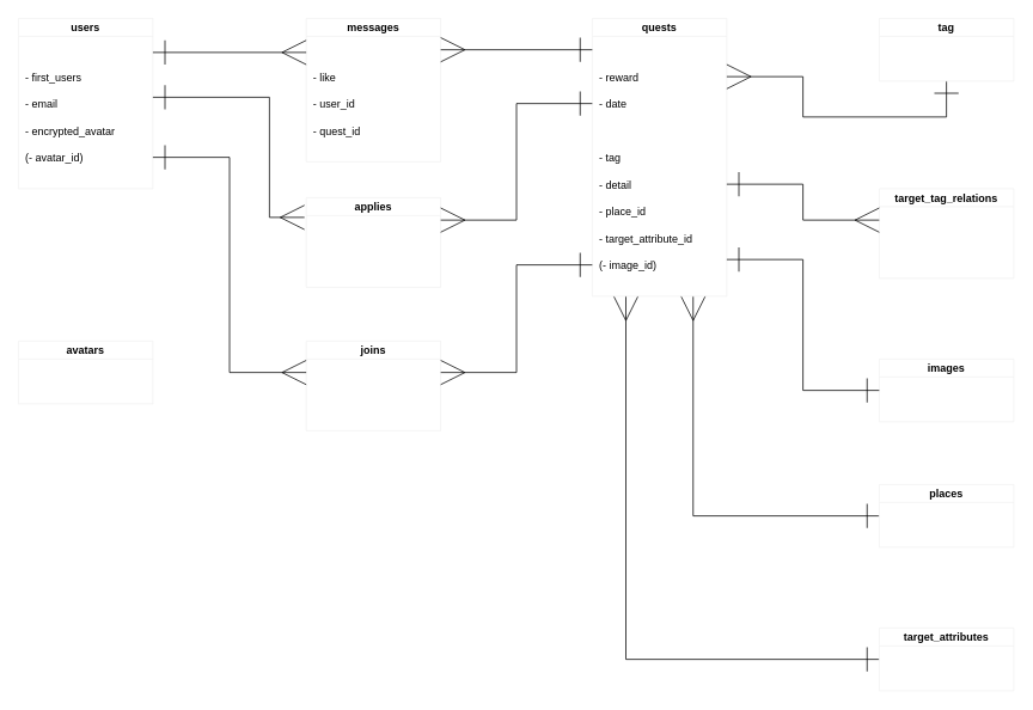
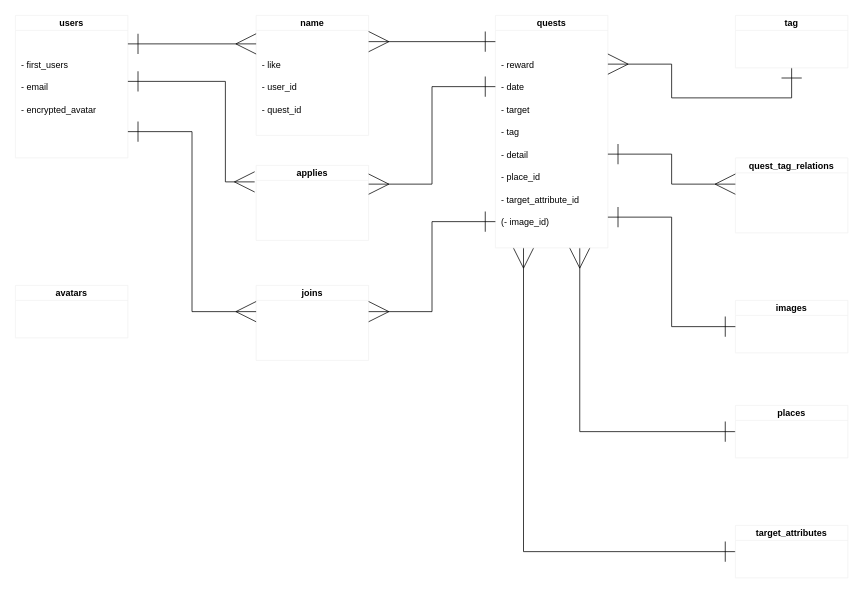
  <mxCell id="0" />
  <mxCell id="1" parent="0" />
  <mxCell id="2" value="users" style="shape=table;startSize=20;container=1;collapsible=1;childLayout=tableLayout;fixedRows=1;rowLines=0;fontStyle=1;align=center;resizeLast=1;strokeColor=#f0f0f0;" parent="1" vertex="1"><mxGeometry x="20" y="20" width="150" height="190" as="geometry" /></mxCell>
  <mxCell id="3" value="" style="shape=partialRectangle;collapsible=0;dropTarget=0;pointerEvents=0;fillColor=none;top=0;left=0;bottom=0;right=0;points=[[0,0.5],[1,0.5]];portConstraint=eastwest;" parent="2" vertex="1"><mxGeometry y="20" width="150" height="30" as="geometry" /></mxCell>
  <mxCell id="4" value="- last_name " style="shape=partialRectangle;connectable=0;top=0;left=0;bottom=0;right=0;align=left;spacingLeft=6;overflow=hidden;strokeColor=#666666;fontColor=#FFFFFF;fillColor=none;" parent="3" vertex="1"><mxGeometry width="150" height="30" as="geometry" /></mxCell>
  <mxCell id="5" style="shape=partialRectangle;collapsible=0;dropTarget=0;pointerEvents=0;fillColor=none;top=0;left=0;bottom=0;right=0;points=[[0,0.5],[1,0.5]];portConstraint=eastwest;" parent="2" vertex="1"><mxGeometry y="50" width="150" height="30" as="geometry" /></mxCell>
  <mxCell id="6" value="- first_users" style="shape=partialRectangle;connectable=0;top=0;left=0;bottom=0;right=0;align=left;spacingLeft=6;overflow=hidden;strokeColor=#9673a6;fillColor=none;" parent="5" vertex="1"><mxGeometry width="150" height="30" as="geometry" /></mxCell>
  <mxCell id="7" style="shape=partialRectangle;collapsible=0;dropTarget=0;pointerEvents=0;fillColor=none;top=0;left=0;bottom=0;right=0;points=[[0,0.5],[1,0.5]];portConstraint=eastwest;" parent="2" vertex="1"><mxGeometry y="80" width="150" height="30" as="geometry" /></mxCell>
  <mxCell id="8" value="- email" style="shape=partialRectangle;connectable=0;top=0;left=0;bottom=0;right=0;align=left;spacingLeft=6;overflow=hidden;strokeColor=#9673a6;fillColor=none;" parent="7" vertex="1"><mxGeometry width="150" height="30" as="geometry" /></mxCell>
  <mxCell id="9" style="shape=partialRectangle;collapsible=0;dropTarget=0;pointerEvents=0;fillColor=none;top=0;left=0;bottom=0;right=0;points=[[0,0.5],[1,0.5]];portConstraint=eastwest;" parent="2" vertex="1"><mxGeometry y="110" width="150" height="30" as="geometry" /></mxCell>
  <mxCell id="10" value="- encrypted_avatar" style="shape=partialRectangle;connectable=0;top=0;left=0;bottom=0;right=0;align=left;spacingLeft=6;overflow=hidden;strokeColor=#9673a6;fillColor=none;" parent="9" vertex="1"><mxGeometry width="150" height="30" as="geometry" /></mxCell>
  <mxCell id="11" style="shape=partialRectangle;collapsible=0;dropTarget=0;pointerEvents=0;fillColor=none;top=0;left=0;bottom=0;right=0;points=[[0,0.5],[1,0.5]];portConstraint=eastwest;" vertex="1" parent="2"><mxGeometry y="140" width="150" height="30" as="geometry" /></mxCell>
- <mxCell id="12" value="(- avatar_id)" style="shape=partialRectangle;connectable=0;top=0;left=0;bottom=0;right=0;align=left;spacingLeft=6;overflow=hidden;strokeColor=#9673a6;fillColor=none;" vertex="1" parent="11"><mxGeometry width="150" height="30" as="geometry" /></mxCell>
  <mxCell id="13" style="edgeStyle=orthogonalEdgeStyle;rounded=0;jumpStyle=none;orthogonalLoop=1;jettySize=auto;html=1;exitX=0.75;exitY=1;exitDx=0;exitDy=0;entryX=0;entryY=0.5;entryDx=0;entryDy=0;startArrow=ERmany;startFill=0;endArrow=ERone;endFill=0;startSize=25;endSize=25;sourcePerimeterSpacing=0;targetPerimeterSpacing=0;" edge="1" parent="1" source="15" target="76"><mxGeometry relative="1" as="geometry" /></mxCell>
  <mxCell id="14" style="edgeStyle=orthogonalEdgeStyle;rounded=0;jumpStyle=none;orthogonalLoop=1;jettySize=auto;html=1;exitX=0.25;exitY=1;exitDx=0;exitDy=0;entryX=0;entryY=0.5;entryDx=0;entryDy=0;startArrow=ERmany;startFill=0;endArrow=ERone;endFill=0;startSize=25;endSize=25;sourcePerimeterSpacing=0;targetPerimeterSpacing=0;" edge="1" parent="1" source="15" target="79"><mxGeometry relative="1" as="geometry" /></mxCell>
  <mxCell id="15" value="quests" style="shape=table;startSize=20;container=1;collapsible=1;childLayout=tableLayout;fixedRows=1;rowLines=0;fontStyle=1;align=center;resizeLast=1;strokeColor=#f0f0f0;" parent="1" vertex="1"><mxGeometry x="660" y="20" width="150" height="310" as="geometry" /></mxCell>
  <mxCell id="16" value="" style="shape=partialRectangle;collapsible=0;dropTarget=0;pointerEvents=0;fillColor=none;top=0;left=0;bottom=0;right=0;points=[[0,0.5],[1,0.5]];portConstraint=eastwest;" parent="15" vertex="1"><mxGeometry y="20" width="150" height="30" as="geometry" /></mxCell>
  <mxCell id="17" value="- quest_name " style="shape=partialRectangle;connectable=0;top=0;left=0;bottom=0;right=0;align=left;spacingLeft=6;overflow=hidden;strokeColor=#666666;fontColor=#FFFFFF;fillColor=none;" parent="16" vertex="1"><mxGeometry width="150" height="30" as="geometry" /></mxCell>
  <mxCell id="18" style="shape=partialRectangle;collapsible=0;dropTarget=0;pointerEvents=0;fillColor=none;top=0;left=0;bottom=0;right=0;points=[[0,0.5],[1,0.5]];portConstraint=eastwest;" parent="15" vertex="1"><mxGeometry y="50" width="150" height="30" as="geometry" /></mxCell>
  <mxCell id="19" value="- reward" style="shape=partialRectangle;connectable=0;top=0;left=0;bottom=0;right=0;align=left;spacingLeft=6;overflow=hidden;strokeColor=#9673a6;fillColor=none;" parent="18" vertex="1"><mxGeometry width="150" height="30" as="geometry" /></mxCell>
  <mxCell id="20" style="shape=partialRectangle;collapsible=0;dropTarget=0;pointerEvents=0;fillColor=none;top=0;left=0;bottom=0;right=0;points=[[0,0.5],[1,0.5]];portConstraint=eastwest;" parent="15" vertex="1"><mxGeometry y="80" width="150" height="30" as="geometry" /></mxCell>
  <mxCell id="21" value="- date" style="shape=partialRectangle;connectable=0;top=0;left=0;bottom=0;right=0;align=left;spacingLeft=6;overflow=hidden;strokeColor=#9673a6;fillColor=none;" parent="20" vertex="1"><mxGeometry width="150" height="30" as="geometry" /></mxCell>
  <mxCell id="22" style="shape=partialRectangle;collapsible=0;dropTarget=0;pointerEvents=0;fillColor=none;top=0;left=0;bottom=0;right=0;points=[[0,0.5],[1,0.5]];portConstraint=eastwest;" parent="15" vertex="1"><mxGeometry y="110" width="150" height="30" as="geometry" /></mxCell>
+ <mxCell id="23" value="- target" style="shape=partialRectangle;connectable=0;top=0;left=0;bottom=0;right=0;align=left;spacingLeft=6;overflow=hidden;strokeColor=#9673a6;fillColor=none;" parent="22" vertex="1"><mxGeometry width="150" height="30" as="geometry" /></mxCell>
  <mxCell id="24" style="shape=partialRectangle;collapsible=0;dropTarget=0;pointerEvents=0;fillColor=none;top=0;left=0;bottom=0;right=0;points=[[0,0.5],[1,0.5]];portConstraint=eastwest;" parent="15" vertex="1"><mxGeometry y="140" width="150" height="30" as="geometry" /></mxCell>
  <mxCell id="25" value="- tag" style="shape=partialRectangle;connectable=0;top=0;left=0;bottom=0;right=0;align=left;spacingLeft=6;overflow=hidden;strokeColor=#9673a6;fillColor=none;" parent="24" vertex="1"><mxGeometry width="150" height="30" as="geometry" /></mxCell>
  <mxCell id="26" style="shape=partialRectangle;collapsible=0;dropTarget=0;pointerEvents=0;fillColor=none;top=0;left=0;bottom=0;right=0;points=[[0,0.5],[1,0.5]];portConstraint=eastwest;" parent="15" vertex="1"><mxGeometry y="170" width="150" height="30" as="geometry" /></mxCell>
  <mxCell id="27" value="- detail" style="shape=partialRectangle;connectable=0;top=0;left=0;bottom=0;right=0;align=left;spacingLeft=6;overflow=hidden;strokeColor=#9673a6;fillColor=none;" parent="26" vertex="1"><mxGeometry width="150" height="30" as="geometry" /></mxCell>
  <mxCell id="28" style="shape=partialRectangle;collapsible=0;dropTarget=0;pointerEvents=0;fillColor=none;top=0;left=0;bottom=0;right=0;points=[[0,0.5],[1,0.5]];portConstraint=eastwest;" parent="15" vertex="1"><mxGeometry y="200" width="150" height="30" as="geometry" /></mxCell>
  <mxCell id="29" value="- place_id" style="shape=partialRectangle;connectable=0;top=0;left=0;bottom=0;right=0;align=left;spacingLeft=6;overflow=hidden;strokeColor=#9673a6;fillColor=none;" parent="28" vertex="1"><mxGeometry width="150" height="30" as="geometry" /></mxCell>
  <mxCell id="30" style="shape=partialRectangle;collapsible=0;dropTarget=0;pointerEvents=0;fillColor=none;top=0;left=0;bottom=0;right=0;points=[[0,0.5],[1,0.5]];portConstraint=eastwest;" parent="15" vertex="1"><mxGeometry y="230" width="150" height="30" as="geometry" /></mxCell>
  <mxCell id="31" value="- target_attribute_id" style="shape=partialRectangle;connectable=0;top=0;left=0;bottom=0;right=0;align=left;spacingLeft=6;overflow=hidden;strokeColor=#9673a6;fillColor=none;" parent="30" vertex="1"><mxGeometry width="150" height="30" as="geometry" /></mxCell>
  <mxCell id="32" style="shape=partialRectangle;collapsible=0;dropTarget=0;pointerEvents=0;fillColor=none;top=0;left=0;bottom=0;right=0;points=[[0,0.5],[1,0.5]];portConstraint=eastwest;" vertex="1" parent="15"><mxGeometry y="260" width="150" height="30" as="geometry" /></mxCell>
  <mxCell id="33" value="(- image_id)" style="shape=partialRectangle;connectable=0;top=0;left=0;bottom=0;right=0;align=left;spacingLeft=6;overflow=hidden;strokeColor=#9673a6;fillColor=none;" vertex="1" parent="32"><mxGeometry width="150" height="30" as="geometry" /></mxCell>
- <mxCell id="34" value="messages" style="shape=table;startSize=20;container=1;collapsible=1;childLayout=tableLayout;fixedRows=1;rowLines=0;fontStyle=1;align=center;resizeLast=1;strokeColor=#f0f0f0;" parent="1" vertex="1"><mxGeometry x="341" y="20" width="150" height="160" as="geometry" /></mxCell>
+ <mxCell id="34" value="name" style="shape=table;startSize=20;container=1;collapsible=1;childLayout=tableLayout;fixedRows=1;rowLines=0;fontStyle=1;align=center;resizeLast=1;strokeColor=#f0f0f0;" parent="1" vertex="1"><mxGeometry x="341" y="20" width="150" height="160" as="geometry" /></mxCell>
  <mxCell id="35" value="" style="shape=partialRectangle;collapsible=0;dropTarget=0;pointerEvents=0;fillColor=none;top=0;left=0;bottom=0;right=0;points=[[0,0.5],[1,0.5]];portConstraint=eastwest;" parent="34" vertex="1"><mxGeometry y="20" width="150" height="30" as="geometry" /></mxCell>
  <mxCell id="36" value="- text" style="shape=partialRectangle;connectable=0;top=0;left=0;bottom=0;right=0;align=left;spacingLeft=6;overflow=hidden;strokeColor=#666666;fontColor=#FFFFFF;fillColor=none;" parent="35" vertex="1"><mxGeometry width="150" height="30" as="geometry" /></mxCell>
  <mxCell id="37" style="shape=partialRectangle;collapsible=0;dropTarget=0;pointerEvents=0;fillColor=none;top=0;left=0;bottom=0;right=0;points=[[0,0.5],[1,0.5]];portConstraint=eastwest;" parent="34" vertex="1"><mxGeometry y="50" width="150" height="30" as="geometry" /></mxCell>
  <mxCell id="38" value="- like" style="shape=partialRectangle;connectable=0;top=0;left=0;bottom=0;right=0;align=left;spacingLeft=6;overflow=hidden;strokeColor=#9673a6;fillColor=none;" parent="37" vertex="1"><mxGeometry width="150" height="30" as="geometry" /></mxCell>
  <mxCell id="39" style="shape=partialRectangle;collapsible=0;dropTarget=0;pointerEvents=0;fillColor=none;top=0;left=0;bottom=0;right=0;points=[[0,0.5],[1,0.5]];portConstraint=eastwest;" vertex="1" parent="34"><mxGeometry y="80" width="150" height="30" as="geometry" /></mxCell>
  <mxCell id="40" value="- user_id" style="shape=partialRectangle;connectable=0;top=0;left=0;bottom=0;right=0;align=left;spacingLeft=6;overflow=hidden;strokeColor=#9673a6;fillColor=none;" vertex="1" parent="39"><mxGeometry width="150" height="30" as="geometry" /></mxCell>
  <mxCell id="41" style="shape=partialRectangle;collapsible=0;dropTarget=0;pointerEvents=0;fillColor=none;top=0;left=0;bottom=0;right=0;points=[[0,0.5],[1,0.5]];portConstraint=eastwest;" vertex="1" parent="34"><mxGeometry y="110" width="150" height="30" as="geometry" /></mxCell>
  <mxCell id="42" value="- quest_id" style="shape=partialRectangle;connectable=0;top=0;left=0;bottom=0;right=0;align=left;spacingLeft=6;overflow=hidden;strokeColor=#9673a6;fillColor=none;" vertex="1" parent="41"><mxGeometry width="150" height="30" as="geometry" /></mxCell>
  <mxCell id="43" style="edgeStyle=orthogonalEdgeStyle;rounded=0;jumpStyle=none;orthogonalLoop=1;jettySize=auto;html=1;exitX=0.5;exitY=1;exitDx=0;exitDy=0;startArrow=ERone;startFill=0;endArrow=ERmany;endFill=0;startSize=25;endSize=25;sourcePerimeterSpacing=0;targetPerimeterSpacing=0;" edge="1" parent="1" source="44" target="19"><mxGeometry relative="1" as="geometry" /></mxCell>
  <mxCell id="44" value="tag" style="shape=table;startSize=20;container=1;collapsible=1;childLayout=tableLayout;fixedRows=1;rowLines=0;fontStyle=1;align=center;resizeLast=1;strokeColor=#f0f0f0;" parent="1" vertex="1"><mxGeometry x="980" y="20" width="150" height="70" as="geometry" /></mxCell>
  <mxCell id="45" value="" style="shape=partialRectangle;collapsible=0;dropTarget=0;pointerEvents=0;fillColor=none;top=0;left=0;bottom=0;right=0;points=[[0,0.5],[1,0.5]];portConstraint=eastwest;" parent="44" vertex="1"><mxGeometry y="20" width="150" height="30" as="geometry" /></mxCell>
  <mxCell id="46" value="applies" style="shape=table;startSize=20;container=1;collapsible=1;childLayout=tableLayout;fixedRows=1;rowLines=0;fontStyle=1;align=center;resizeLast=1;strokeColor=#f0f0f0;" vertex="1" parent="1"><mxGeometry x="341" y="220" width="150" height="100" as="geometry" /></mxCell>
  <mxCell id="47" value="" style="shape=partialRectangle;collapsible=0;dropTarget=0;pointerEvents=0;fillColor=none;top=0;left=0;bottom=0;right=0;points=[[0,0.5],[1,0.5]];portConstraint=eastwest;" vertex="1" parent="46"><mxGeometry y="20" width="150" height="30" as="geometry" /></mxCell>
  <mxCell id="48" value="- user_id" style="shape=partialRectangle;connectable=0;top=0;left=0;bottom=0;right=0;align=left;spacingLeft=6;overflow=hidden;strokeColor=#666666;fontColor=#FFFFFF;fillColor=none;" vertex="1" parent="47"><mxGeometry width="150" height="30" as="geometry" /></mxCell>
  <mxCell id="49" style="shape=partialRectangle;collapsible=0;dropTarget=0;pointerEvents=0;fillColor=none;top=0;left=0;bottom=0;right=0;points=[[0,0.5],[1,0.5]];portConstraint=eastwest;" vertex="1" parent="46"><mxGeometry y="50" width="150" height="30" as="geometry" /></mxCell>
  <mxCell id="50" value="- quest_id" style="shape=partialRectangle;connectable=0;top=0;left=0;bottom=0;right=0;align=left;spacingLeft=6;overflow=hidden;strokeColor=#666666;fontColor=#FFFFFF;fillColor=none;" vertex="1" parent="49"><mxGeometry width="150" height="30" as="geometry" /></mxCell>
  <mxCell id="51" value="joins" style="shape=table;startSize=20;container=1;collapsible=1;childLayout=tableLayout;fixedRows=1;rowLines=0;fontStyle=1;align=center;resizeLast=1;strokeColor=#f0f0f0;" vertex="1" parent="1"><mxGeometry x="341" y="380" width="150" height="100" as="geometry" /></mxCell>
  <mxCell id="52" value="" style="shape=partialRectangle;collapsible=0;dropTarget=0;pointerEvents=0;fillColor=none;top=0;left=0;bottom=0;right=0;points=[[0,0.5],[1,0.5]];portConstraint=eastwest;" vertex="1" parent="51"><mxGeometry y="20" width="150" height="30" as="geometry" /></mxCell>
  <mxCell id="53" value="- user_id" style="shape=partialRectangle;connectable=0;top=0;left=0;bottom=0;right=0;align=left;spacingLeft=6;overflow=hidden;strokeColor=#666666;fontColor=#FFFFFF;fillColor=none;" vertex="1" parent="52"><mxGeometry width="150" height="30" as="geometry" /></mxCell>
  <mxCell id="54" style="shape=partialRectangle;collapsible=0;dropTarget=0;pointerEvents=0;fillColor=none;top=0;left=0;bottom=0;right=0;points=[[0,0.5],[1,0.5]];portConstraint=eastwest;" vertex="1" parent="51"><mxGeometry y="50" width="150" height="30" as="geometry" /></mxCell>
  <mxCell id="55" value="- quest_id" style="shape=partialRectangle;connectable=0;top=0;left=0;bottom=0;right=0;align=left;spacingLeft=6;overflow=hidden;strokeColor=#666666;fontColor=#FFFFFF;fillColor=none;" vertex="1" parent="54"><mxGeometry width="150" height="30" as="geometry" /></mxCell>
  <mxCell id="56" value="images" style="shape=table;startSize=20;container=1;collapsible=1;childLayout=tableLayout;fixedRows=1;rowLines=0;fontStyle=1;align=center;resizeLast=1;strokeColor=#f0f0f0;" vertex="1" parent="1"><mxGeometry x="980" y="400" width="150" height="70" as="geometry" /></mxCell>
  <mxCell id="57" value="" style="shape=partialRectangle;collapsible=0;dropTarget=0;pointerEvents=0;fillColor=none;top=0;left=0;bottom=0;right=0;points=[[0,0.5],[1,0.5]];portConstraint=eastwest;" vertex="1" parent="56"><mxGeometry y="20" width="150" height="30" as="geometry" /></mxCell>
  <mxCell id="58" value="- ActiveStrageを使用" style="shape=partialRectangle;connectable=0;top=0;left=0;bottom=0;right=0;align=left;spacingLeft=6;overflow=hidden;strokeColor=#666666;fontColor=#FFFFFF;fillColor=none;" vertex="1" parent="57"><mxGeometry width="150" height="30" as="geometry" /></mxCell>
  <mxCell id="59" value="avatars" style="shape=table;startSize=20;container=1;collapsible=1;childLayout=tableLayout;fixedRows=1;rowLines=0;fontStyle=1;align=center;resizeLast=1;strokeColor=#f0f0f0;" vertex="1" parent="1"><mxGeometry x="20" y="380" width="150" height="70" as="geometry" /></mxCell>
  <mxCell id="60" value="" style="shape=partialRectangle;collapsible=0;dropTarget=0;pointerEvents=0;fillColor=none;top=0;left=0;bottom=0;right=0;points=[[0,0.5],[1,0.5]];portConstraint=eastwest;" vertex="1" parent="59"><mxGeometry y="20" width="150" height="30" as="geometry" /></mxCell>
  <mxCell id="61" value="- ActiveStrageを使用" style="shape=partialRectangle;connectable=0;top=0;left=0;bottom=0;right=0;align=left;spacingLeft=6;overflow=hidden;strokeColor=#666666;fontColor=#FFFFFF;fillColor=none;" vertex="1" parent="60"><mxGeometry width="150" height="30" as="geometry" /></mxCell>
  <mxCell id="62" style="edgeStyle=orthogonalEdgeStyle;rounded=0;orthogonalLoop=1;jettySize=auto;html=1;exitX=1;exitY=0.5;exitDx=0;exitDy=0;endArrow=ERmany;endFill=0;startArrow=ERone;startFill=0;targetPerimeterSpacing=0;endSize=25;startSize=25;sourcePerimeterSpacing=0;" edge="1" parent="1"><mxGeometry relative="1" as="geometry"><mxPoint x="170" y="58" as="sourcePoint" /><mxPoint x="341" y="58" as="targetPoint" /></mxGeometry></mxCell>
  <mxCell id="63" style="edgeStyle=orthogonalEdgeStyle;rounded=0;jumpStyle=none;orthogonalLoop=1;jettySize=auto;html=1;exitX=1;exitY=0.5;exitDx=0;exitDy=0;entryX=-0.013;entryY=0.3;entryDx=0;entryDy=0;entryPerimeter=0;startArrow=ERone;startFill=0;endArrow=ERmany;endFill=0;startSize=25;endSize=25;sourcePerimeterSpacing=0;targetPerimeterSpacing=0;" edge="1" parent="1"><mxGeometry relative="1" as="geometry"><mxPoint x="170" y="108" as="sourcePoint" /><mxPoint x="339.05" y="242" as="targetPoint" /><Array as="points"><mxPoint x="300" y="108" /><mxPoint x="300" y="242" /></Array></mxGeometry></mxCell>
  <mxCell id="64" style="edgeStyle=orthogonalEdgeStyle;rounded=0;jumpStyle=none;orthogonalLoop=1;jettySize=auto;html=1;exitX=1;exitY=0.5;exitDx=0;exitDy=0;entryX=0;entryY=0.5;entryDx=0;entryDy=0;startArrow=ERone;startFill=0;endArrow=ERmany;endFill=0;startSize=25;endSize=25;sourcePerimeterSpacing=0;targetPerimeterSpacing=0;" edge="1" parent="1" source="11" target="52"><mxGeometry relative="1" as="geometry" /></mxCell>
  <mxCell id="65" style="edgeStyle=orthogonalEdgeStyle;rounded=0;jumpStyle=none;orthogonalLoop=1;jettySize=auto;html=1;exitX=1;exitY=0.5;exitDx=0;exitDy=0;startArrow=ERmany;startFill=0;endArrow=ERone;endFill=0;startSize=25;endSize=25;sourcePerimeterSpacing=0;targetPerimeterSpacing=0;entryX=0;entryY=0.5;entryDx=0;entryDy=0;" edge="1" parent="1" source="35" target="16"><mxGeometry relative="1" as="geometry"><mxPoint x="650" y="55" as="targetPoint" /></mxGeometry></mxCell>
  <mxCell id="66" style="edgeStyle=orthogonalEdgeStyle;rounded=0;jumpStyle=none;orthogonalLoop=1;jettySize=auto;html=1;exitX=0;exitY=0.5;exitDx=0;exitDy=0;entryX=1;entryY=0.5;entryDx=0;entryDy=0;startArrow=ERone;startFill=0;endArrow=ERmany;endFill=0;startSize=25;endSize=25;sourcePerimeterSpacing=0;targetPerimeterSpacing=0;" edge="1" parent="1" source="32" target="52"><mxGeometry relative="1" as="geometry" /></mxCell>
  <mxCell id="67" style="edgeStyle=orthogonalEdgeStyle;rounded=0;jumpStyle=none;orthogonalLoop=1;jettySize=auto;html=1;exitX=0;exitY=0.5;exitDx=0;exitDy=0;entryX=1;entryY=0.25;entryDx=0;entryDy=0;startArrow=ERone;startFill=0;endArrow=ERmany;endFill=0;startSize=25;endSize=25;sourcePerimeterSpacing=0;targetPerimeterSpacing=0;" edge="1" parent="1" source="20" target="46"><mxGeometry relative="1" as="geometry" /></mxCell>
- <mxCell id="68" value="target_tag_relations" style="shape=table;startSize=20;container=1;collapsible=1;childLayout=tableLayout;fixedRows=1;rowLines=0;fontStyle=1;align=center;resizeLast=1;strokeColor=#f0f0f0;" vertex="1" parent="1"><mxGeometry x="980" y="210" width="150" height="100" as="geometry" /></mxCell>
+ <mxCell id="68" value="quest_tag_relations" style="shape=table;startSize=20;container=1;collapsible=1;childLayout=tableLayout;fixedRows=1;rowLines=0;fontStyle=1;align=center;resizeLast=1;strokeColor=#f0f0f0;" vertex="1" parent="1"><mxGeometry x="980" y="210" width="150" height="100" as="geometry" /></mxCell>
  <mxCell id="69" value="" style="shape=partialRectangle;collapsible=0;dropTarget=0;pointerEvents=0;fillColor=none;top=0;left=0;bottom=0;right=0;points=[[0,0.5],[1,0.5]];portConstraint=eastwest;" vertex="1" parent="68"><mxGeometry y="20" width="150" height="30" as="geometry" /></mxCell>
  <mxCell id="70" value="- quest_id" style="shape=partialRectangle;connectable=0;top=0;left=0;bottom=0;right=0;align=left;spacingLeft=6;overflow=hidden;strokeColor=#666666;fontColor=#FFFFFF;fillColor=none;" vertex="1" parent="69"><mxGeometry width="150" height="30" as="geometry" /></mxCell>
  <mxCell id="71" style="shape=partialRectangle;collapsible=0;dropTarget=0;pointerEvents=0;fillColor=none;top=0;left=0;bottom=0;right=0;points=[[0,0.5],[1,0.5]];portConstraint=eastwest;" vertex="1" parent="68"><mxGeometry y="50" width="150" height="30" as="geometry" /></mxCell>
  <mxCell id="72" value="- tag_id" style="shape=partialRectangle;connectable=0;top=0;left=0;bottom=0;right=0;align=left;spacingLeft=6;overflow=hidden;strokeColor=#666666;fontColor=#FFFFFF;fillColor=none;" vertex="1" parent="71"><mxGeometry width="150" height="30" as="geometry" /></mxCell>
  <mxCell id="73" style="edgeStyle=orthogonalEdgeStyle;rounded=0;jumpStyle=none;orthogonalLoop=1;jettySize=auto;html=1;exitX=1;exitY=0.5;exitDx=0;exitDy=0;entryX=0;entryY=0.5;entryDx=0;entryDy=0;startArrow=ERone;startFill=0;endArrow=ERmany;endFill=0;startSize=25;endSize=25;sourcePerimeterSpacing=0;targetPerimeterSpacing=0;" edge="1" parent="1" source="26" target="69"><mxGeometry relative="1" as="geometry" /></mxCell>
  <mxCell id="74" style="edgeStyle=orthogonalEdgeStyle;rounded=0;jumpStyle=none;orthogonalLoop=1;jettySize=auto;html=1;exitX=1;exitY=0.3;exitDx=0;exitDy=0;entryX=0;entryY=0.5;entryDx=0;entryDy=0;startArrow=ERone;startFill=0;endArrow=ERone;endFill=0;startSize=25;endSize=25;sourcePerimeterSpacing=0;targetPerimeterSpacing=0;exitPerimeter=0;" edge="1" parent="1" source="32" target="57"><mxGeometry relative="1" as="geometry" /></mxCell>
  <mxCell id="75" value="places" style="shape=table;startSize=20;container=1;collapsible=1;childLayout=tableLayout;fixedRows=1;rowLines=0;fontStyle=1;align=center;resizeLast=1;strokeColor=#f0f0f0;" vertex="1" parent="1"><mxGeometry x="980" y="540" width="150" height="70" as="geometry" /></mxCell>
  <mxCell id="76" value="" style="shape=partialRectangle;collapsible=0;dropTarget=0;pointerEvents=0;fillColor=none;top=0;left=0;bottom=0;right=0;points=[[0,0.5],[1,0.5]];portConstraint=eastwest;" vertex="1" parent="75"><mxGeometry y="20" width="150" height="30" as="geometry" /></mxCell>
  <mxCell id="77" value="- ActiveHashを使用" style="shape=partialRectangle;connectable=0;top=0;left=0;bottom=0;right=0;align=left;spacingLeft=6;overflow=hidden;strokeColor=#666666;fontColor=#FFFFFF;fillColor=none;" vertex="1" parent="76"><mxGeometry width="150" height="30" as="geometry" /></mxCell>
  <mxCell id="78" value="target_attributes" style="shape=table;startSize=20;container=1;collapsible=1;childLayout=tableLayout;fixedRows=1;rowLines=0;fontStyle=1;align=center;resizeLast=1;strokeColor=#f0f0f0;" vertex="1" parent="1"><mxGeometry x="980" y="700" width="150" height="70" as="geometry" /></mxCell>
  <mxCell id="79" value="" style="shape=partialRectangle;collapsible=0;dropTarget=0;pointerEvents=0;fillColor=none;top=0;left=0;bottom=0;right=0;points=[[0,0.5],[1,0.5]];portConstraint=eastwest;" vertex="1" parent="78"><mxGeometry y="20" width="150" height="30" as="geometry" /></mxCell>
  <mxCell id="80" value="- ActiveHashを使用" style="shape=partialRectangle;connectable=0;top=0;left=0;bottom=0;right=0;align=left;spacingLeft=6;overflow=hidden;strokeColor=#666666;fontColor=#FFFFFF;fillColor=none;" vertex="1" parent="79"><mxGeometry width="150" height="30" as="geometry" /></mxCell>
